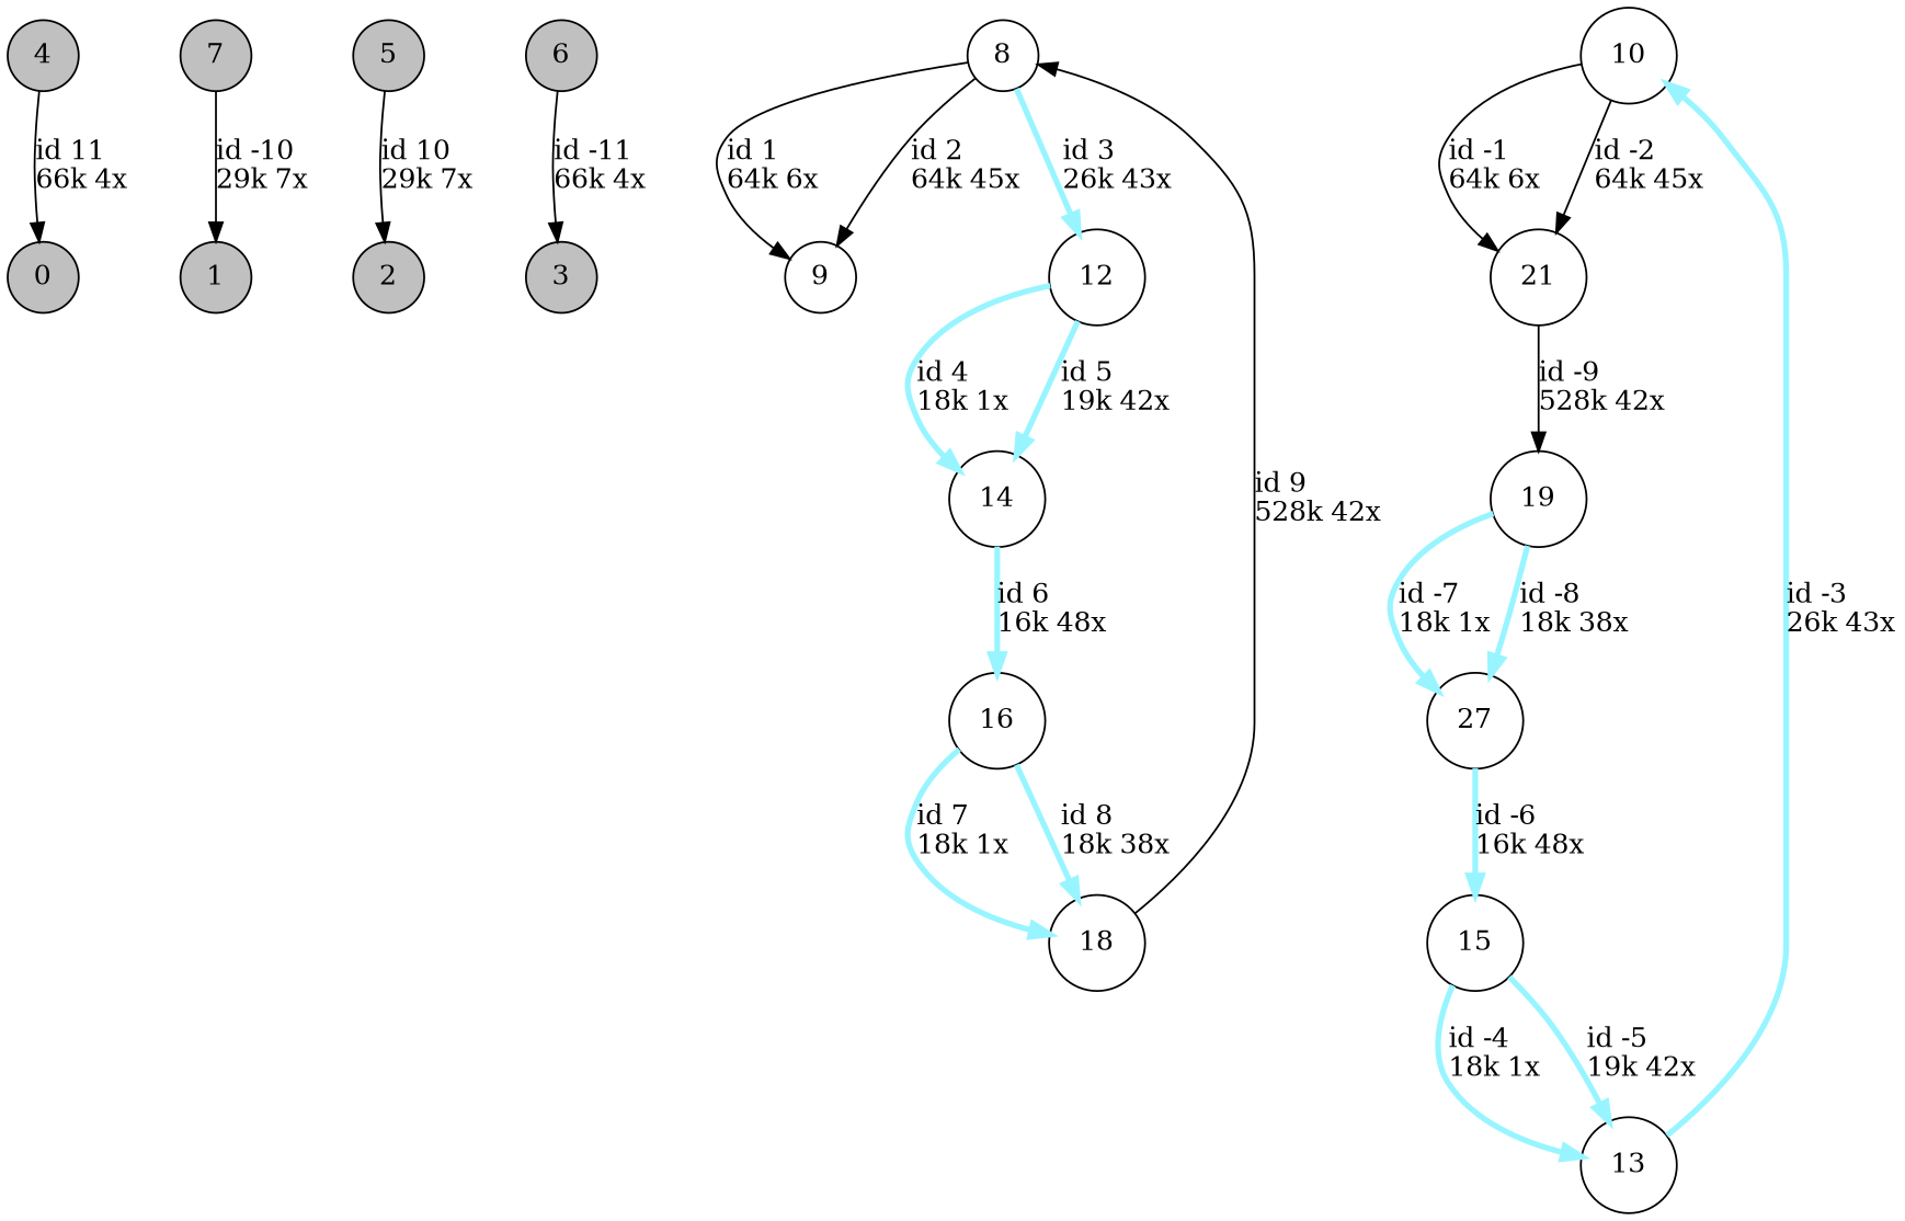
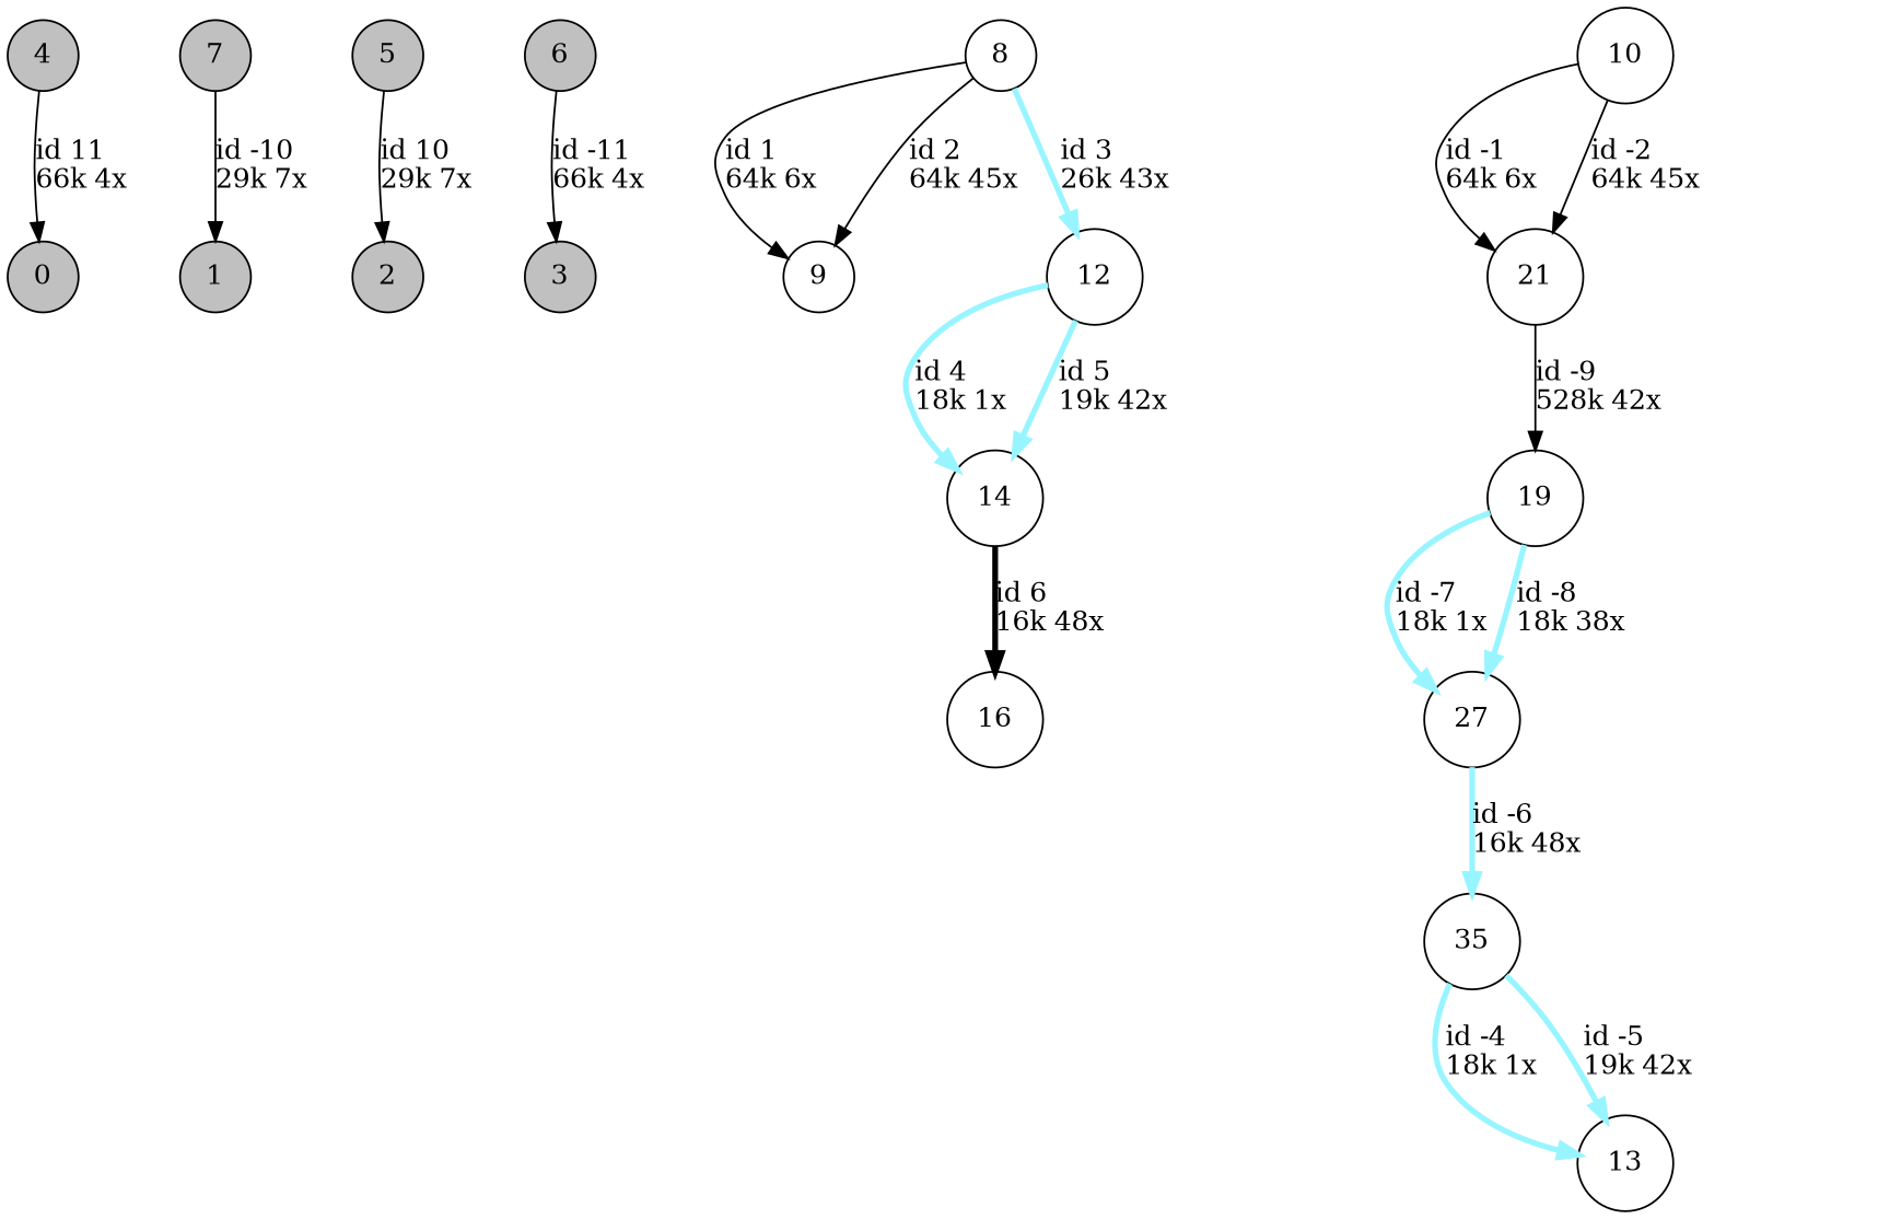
  digraph {
    nodesep=0.5
    node [shape=circle]
    edge [color=cadetblue1 penwidth=3]
    0 [fillcolor=grey height=0.3 style=filled]
    1 [fillcolor=grey height=0.3 style=filled]
    2 [fillcolor=grey height=0.3 style=filled]
    3 [fillcolor=grey height=0.3 style=filled]
    4 [fillcolor=grey height=0.3 style=filled]
    5 [fillcolor=grey height=0.3 style=filled]
    6 [fillcolor=grey height=0.3 style=filled]
    7 [fillcolor=grey height=0.3 style=filled]
    8 [height=0.3]
    9 [height=0.3]
    12 [height=0.3]
    14 [height=0.3]
    10 [height=0.3]
    n14 [height=0.3 label=21]
    19 [height=0.3]
    n16 [height=0.3 label=27]
    16 [height=0.3]
    13 [height=0.3]
-   18 [height=0.3]
-   15 [height=0.3]
+   15 [height=0.3 label=35]
    4 -> 0 [color=black label="id 11\l66k 4x" penwidth=""]
    5 -> 2 [color=black label="id 10\l29k 7x" penwidth=""]
    6 -> 3 [color=black label="id -11\l66k 4x" penwidth=""]
    7 -> 1 [color=black label="id -10\l29k 7x" penwidth=""]
    8 -> 9 [color=black label="id 1\l64k 6x" penwidth=""]
    8 -> 9 [color=black label="id 2\l64k 45x" penwidth=""]
    8 -> 12 [label="id 3\l26k 43x"]
    12 -> 14 [label="id 4\l18k 1x"]
    12 -> 14 [label="id 5\l19k 42x"]
-   14 -> 16 [label="id 6\l16k 48x"]
+   14 -> 16 [color=black label="id 6\l16k 48x"]
    10 -> n14 [color=black label="id -1\l64k 6x" penwidth=""]
    10 -> n14 [color=black label="id -2\l64k 45x" penwidth=""]
    n14 -> 19 [color=black label="id -9\l528k 42x" penwidth=""]
    19 -> n16 [label="id -7\l18k 1x"]
    19 -> n16 [label="id -8\l18k 38x"]
    n16 -> 15 [label="id -6\l16k 48x"]
-   16 -> 18 [label="id 7\l18k 1x"]
-   16 -> 18 [label="id 8\l18k 38x"]
-   13 -> 10 [label="id -3\l26k 43x"]
-   18 -> 8 [color=black label="id 9\l528k 42x" penwidth=""]
    15 -> 13 [label="id -4\l18k 1x"]
    15 -> 13 [label="id -5\l19k 42x"]
  }
